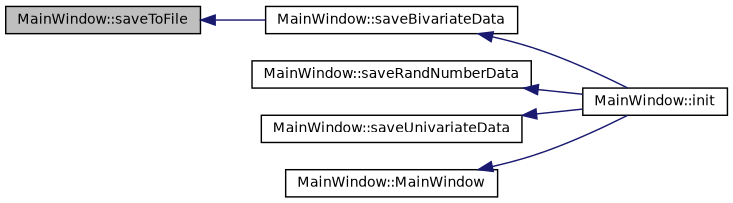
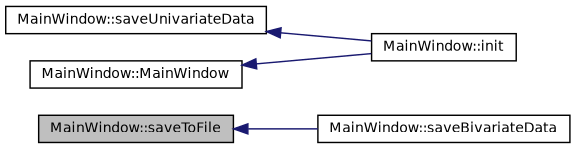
  digraph {
    rankdir=LR
    node [color=black fontname=Helvetica fontsize=10 shape=record]
    edge [color=midnightblue dir=back fontname=Helvetica fontsize=10 labelfontname=Helvetica labelfontsize=10 style=solid]
    n1 [fillcolor=grey75 fontcolor=black height=0.2 label="MainWindow::saveToFile" style=filled width=0.4]
    n2 [height=0.2 label="MainWindow::saveBivariateData" width=0.4]
-   n3 [height=0.2 label="MainWindow::saveRandNumberData" width=0.4]
    n4 [height=0.2 label="MainWindow::init" width=0.4]
    n5 [height=0.2 label="MainWindow::saveUnivariateData" width=0.4]
    n6 [height=0.2 label="MainWindow::MainWindow" width=0.4]
    n1 -> n2
-   n2 -> n4
-   n3 -> n4
    n5 -> n4
    n6 -> n4
  }
